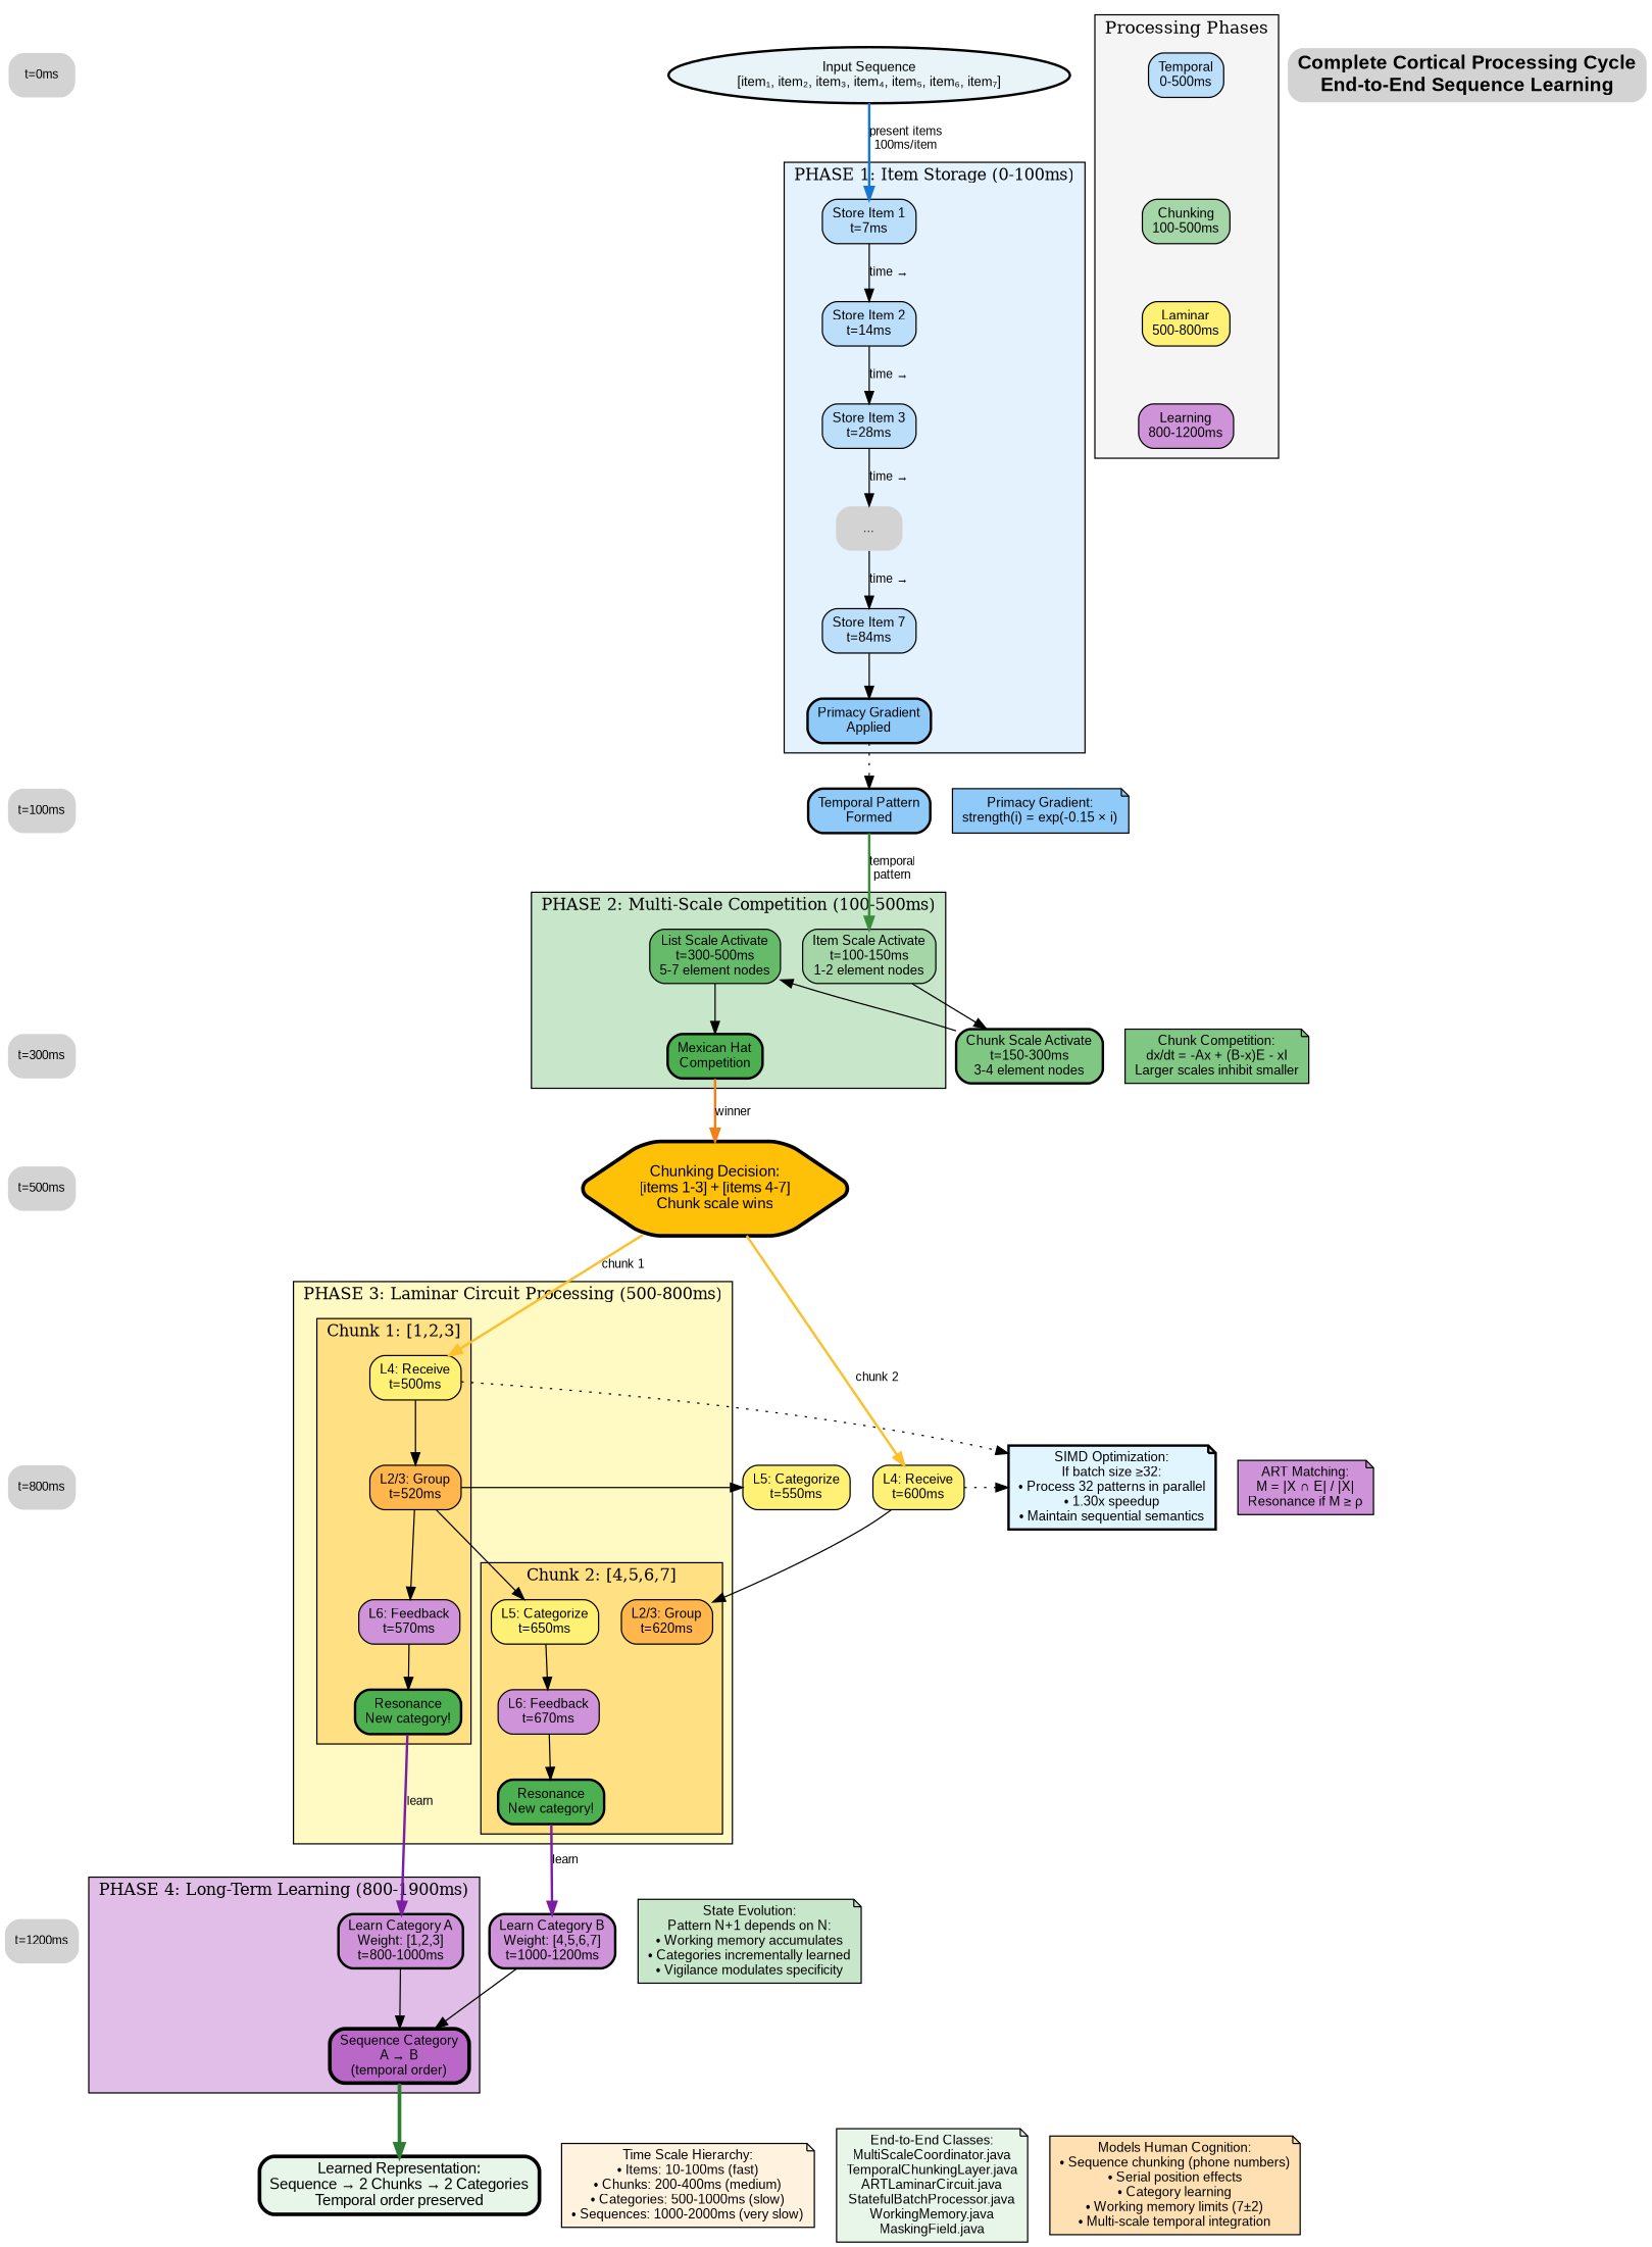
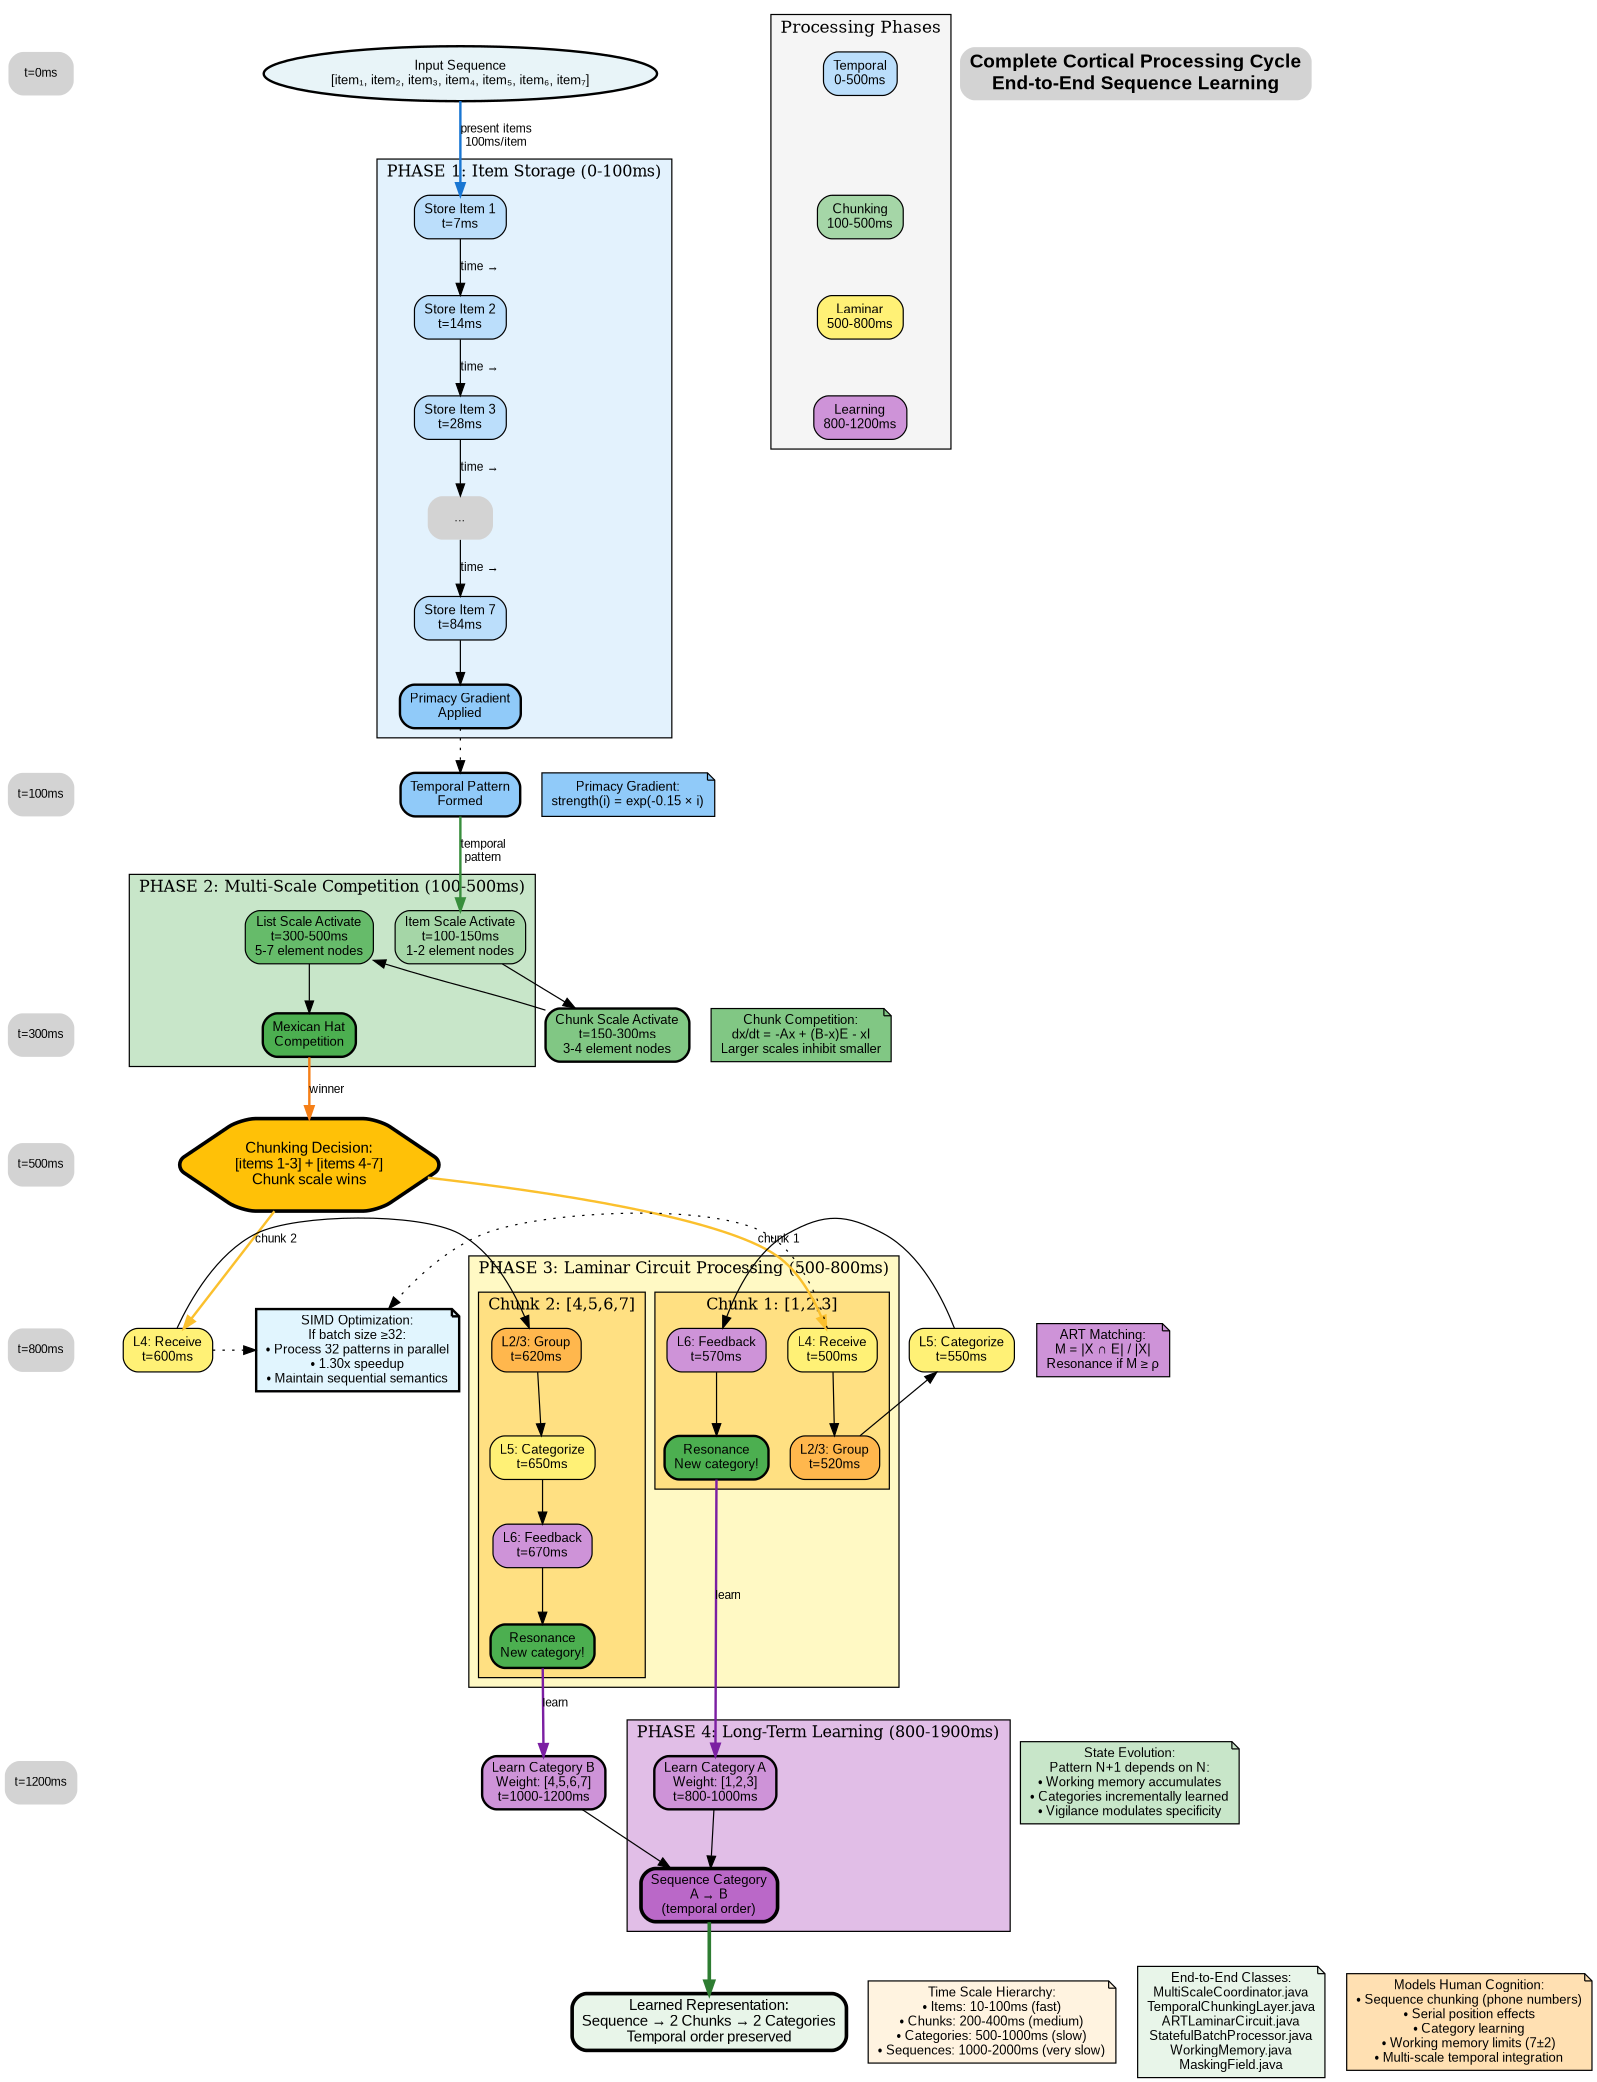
  digraph {
    rankdir=TB
    node [fontname=Arial fontsize=11 shape=box style="rounded,filled"]
    edge [fontname=Arial fontsize=10]
    n1 [fontsize=10 label="t=0ms" shape=plaintext]
    n2 [fillcolor="#E8F4F8" label="Input Sequence\n[item₁, item₂, item₃, item₄, item₅, item₆, item₇]" penwidth=2 shape=ellipse]
    n3 [fontsize=10 label="t=100ms" shape=plaintext]
    n4 [fillcolor="#90CAF9" label="Temporal Pattern\nFormed" penwidth=2]
    n5 [fillcolor="#90CAF9" label="Primacy Gradient:\nstrength(i) = exp(-0.15 × i)" shape=note]
    n6 [fontsize=10 label="t=300ms" shape=plaintext]
    n7 [fillcolor="#81C784" label="Chunk Scale Activate\nt=150-300ms\n3-4 element nodes" penwidth=2]
    n8 [fillcolor="#81C784" label="Chunk Competition:\ndx/dt = -Ax + (B-x)E - xI\nLarger scales inhibit smaller" shape=note]
    n9 [fontsize=10 label="t=500ms" shape=plaintext]
    n10 [fillcolor="#FFC107" fontsize=12 label="Chunking Decision:\n[items 1-3] + [items 4-7]\nChunk scale wins" penwidth=3 shape=hexagon]
    n11 [fontsize=10 label="t=800ms" shape=plaintext]
    n12 [fillcolor="#FFF176" label="L5: Categorize\nt=550ms"]
    n13 [fillcolor="#FFF176" label="L4: Receive\nt=600ms"]
    n14 [fillcolor="#E1F5FE" label="SIMD Optimization:\nIf batch size ≥32:\n• Process 32 patterns in parallel\n• 1.30x speedup\n• Maintain sequential semantics" penwidth=2 shape=note]
    n15 [fillcolor="#CE93D8" label="ART Matching:\nM = |X ∩ E| / |X|\nResonance if M ≥ ρ" shape=note]
    n16 [fontsize=10 label="t=1200ms" shape=plaintext]
    n17 [fillcolor="#CE93D8" label="Learn Category B\nWeight: [4,5,6,7]\nt=1000-1200ms" penwidth=2]
    n18 [fillcolor="#C8E6C9" label="State Evolution:\nPattern N+1 depends on N:\n• Working memory accumulates\n• Categories incrementally learned\n• Vigilance modulates specificity" shape=note]
    n19 [fillcolor="#E8F5E9" fontsize=12 label="Learned Representation:\nSequence → 2 Chunks → 2 Categories\nTemporal order preserved" penwidth=3 style="rounded,filled,bold"]
    n20 [fillcolor="#FFF3E0" label="Time Scale Hierarchy:\n• Items: 10-100ms (fast)\n• Chunks: 200-400ms (medium)\n• Categories: 500-1000ms (slow)\n• Sequences: 1000-2000ms (very slow)" shape=note]
    n21 [fillcolor="#E8F5E9" label="End-to-End Classes:\nMultiScaleCoordinator.java\nTemporalChunkingLayer.java\nARTLaminarCircuit.java\nStatefulBatchProcessor.java\nWorkingMemory.java\nMaskingField.java" shape=note]
    n22 [fillcolor="#FFE0B2" label="Models Human Cognition:\n• Sequence chunking (phone numbers)\n• Serial position effects\n• Category learning\n• Working memory limits (7±2)\n• Multi-scale temporal integration" shape=note]
    n23 [fillcolor="#BBDEFB" label="Store Item 1\nt=7ms"]
    n24 [fillcolor="#BBDEFB" label="Store Item 2\nt=14ms"]
    n25 [fillcolor="#BBDEFB" label="Store Item 3\nt=28ms"]
    n26 [label="..." shape=plaintext]
    n27 [fillcolor="#BBDEFB" label="Store Item 7\nt=84ms"]
    n28 [fillcolor="#90CAF9" label="Primacy Gradient\nApplied" penwidth=2]
    n29 [fillcolor="#A5D6A7" label="Item Scale Activate\nt=100-150ms\n1-2 element nodes"]
    n30 [fillcolor="#66BB6A" label="List Scale Activate\nt=300-500ms\n5-7 element nodes"]
    n31 [fillcolor="#4CAF50" label="Mexican Hat\nCompetition" penwidth=2]
    n32 [fillcolor="#FFF176" label="L4: Receive\nt=500ms"]
    n33 [fillcolor="#FFB74D" label="L2/3: Group\nt=520ms"]
    n34 [fillcolor="#CE93D8" label="L6: Feedback\nt=570ms"]
    n35 [fillcolor="#4CAF50" label="Resonance\nNew category!" penwidth=2]
    n36 [fillcolor="#FFB74D" label="L2/3: Group\nt=620ms"]
    n37 [fillcolor="#FFF176" label="L5: Categorize\nt=650ms"]
    n38 [fillcolor="#CE93D8" label="L6: Feedback\nt=670ms"]
    n39 [fillcolor="#4CAF50" label="Resonance\nNew category!" penwidth=2]
    n40 [fillcolor="#CE93D8" label="Learn Category A\nWeight: [1,2,3]\nt=800-1000ms" penwidth=2]
    n41 [fillcolor="#BA68C8" label="Sequence Category\nA → B\n(temporal order)" penwidth=3]
    n42 [fillcolor="#BBDEFB" label="Temporal\n0-500ms"]
    n43 [fillcolor="#A5D6A7" label="Chunking\n100-500ms"]
    n44 [fillcolor="#FFF176" label="Laminar\n500-800ms"]
    n45 [fillcolor="#CE93D8" label="Learning\n800-1200ms"]
    n46 [fontname="Arial Bold" fontsize=16 label="Complete Cortical Processing Cycle\nEnd-to-End Sequence Learning" shape=plaintext]
    subgraph sub_1 {
      rank=same
      n1
      n2
    }
    subgraph sub_2 {
      rank=same
      n3
      n4
      n5
    }
    subgraph sub_3 {
      rank=same
      n6
      n7
      n8
    }
    subgraph sub_4 {
      rank=same
      n9
      n10
    }
    subgraph sub_5 {
      rank=same
      n11
      n12
      n13
      n14
      n15
    }
    subgraph sub_6 {
      rank=same
      n16
      n17
      n18
    }
    subgraph sub_7 {
      rank=same
      n19
      n20
      n21
      n22
    }
    subgraph cluster_8 {
      fillcolor="#E3F2FD"
      fontsize=13
      label="PHASE 1: Item Storage (0-100ms)"
      style=filled
      n23
      n24
      n25
      n26
      n27
      n28
    }
    subgraph cluster_9 {
      fillcolor="#C8E6C9"
      fontsize=13
      label="PHASE 2: Multi-Scale Competition (100-500ms)"
      style=filled
      n29
      n30
      n31
    }
    subgraph cluster_10 {
      fillcolor="#FFF9C4"
      fontsize=13
      label="PHASE 3: Laminar Circuit Processing (500-800ms)"
      style=filled
      subgraph cluster_11 {
        fillcolor="#FFE082"
        fontsize=13
        label="Chunk 1: [1,2,3]"
        style=filled
        n32
        n33
        n34
        n35
      }
      subgraph cluster_12 {
        fillcolor="#FFE082"
        fontsize=13
        label="Chunk 2: [4,5,6,7]"
        style=filled
        n36
        n37
        n38
        n39
      }
    }
    subgraph cluster_13 {
      fillcolor="#E1BEE7"
      fontsize=13
      label="PHASE 4: Long-Term Learning (800-1900ms)"
      style=filled
      n40
      n41
    }
    subgraph cluster_14 {
      fillcolor="#F5F5F5"
      label="Processing Phases"
      style=filled
      n42
      n43
      n44
      n45
    }
    n1 -> n3 [style=invis]
    n2 -> n23 [color="#1976D2" label="present items\n100ms/item" penwidth=2]
    n3 -> n6 [style=invis]
    n4 -> n29 [color="#388E3C" label="temporal\npattern" penwidth=2]
    n6 -> n9 [style=invis]
    n7 -> n30
    n9 -> n11 [style=invis]
    n10 -> n13 [color="#FBC02D" label="chunk 2" penwidth=2]
    n10 -> n32 [color="#FBC02D" label="chunk 1" penwidth=2]
    n11 -> n16 [style=invis]
-   n33 -> n34
+   n12 -> n34
    n13 -> n14 [style=dotted]
    n13 -> n36
    n17 -> n41
    n23 -> n24 [label="time →"]
    n24 -> n25 [label="time →"]
    n25 -> n26 [label="time →"]
    n26 -> n27 [label="time →"]
    n27 -> n28
    n28 -> n4 [style=dotted]
    n29 -> n7
    n30 -> n31
    n31 -> n10 [color="#F57F17" label=winner penwidth=2]
    n32 -> n14 [style=dotted]
    n32 -> n33
    n33 -> n12
    n34 -> n35
    n35 -> n40 [color="#7B1FA2" label=learn penwidth=2]
-   n33 -> n37
+   n36 -> n37
    n37 -> n38
    n38 -> n39
    n39 -> n17 [color="#7B1FA2" label=learn penwidth=2]
    n40 -> n41
    n41 -> n19 [color="#2E7D32" penwidth=3]
    n42 -> n43 [style=invis]
    n43 -> n44 [style=invis]
    n44 -> n45 [style=invis]
  }
